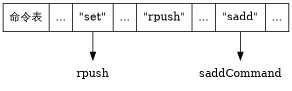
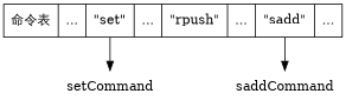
  digraph {
    rankdir=TB
    node [shape=plaintext]
    n1 [label=" 命令表 | ... | <set> \"set\" | ... | <rpush> \"rpush\" | ... | <sadd> \"sadd\" | ..." shape=record]
-   n2 [label=rpush]
+   n2 [label=setCommand]
    n3 [label=saddCommand]
    n1 -> n2 [tailport=set]
    n1 -> n3 [tailport=sadd]
  }
